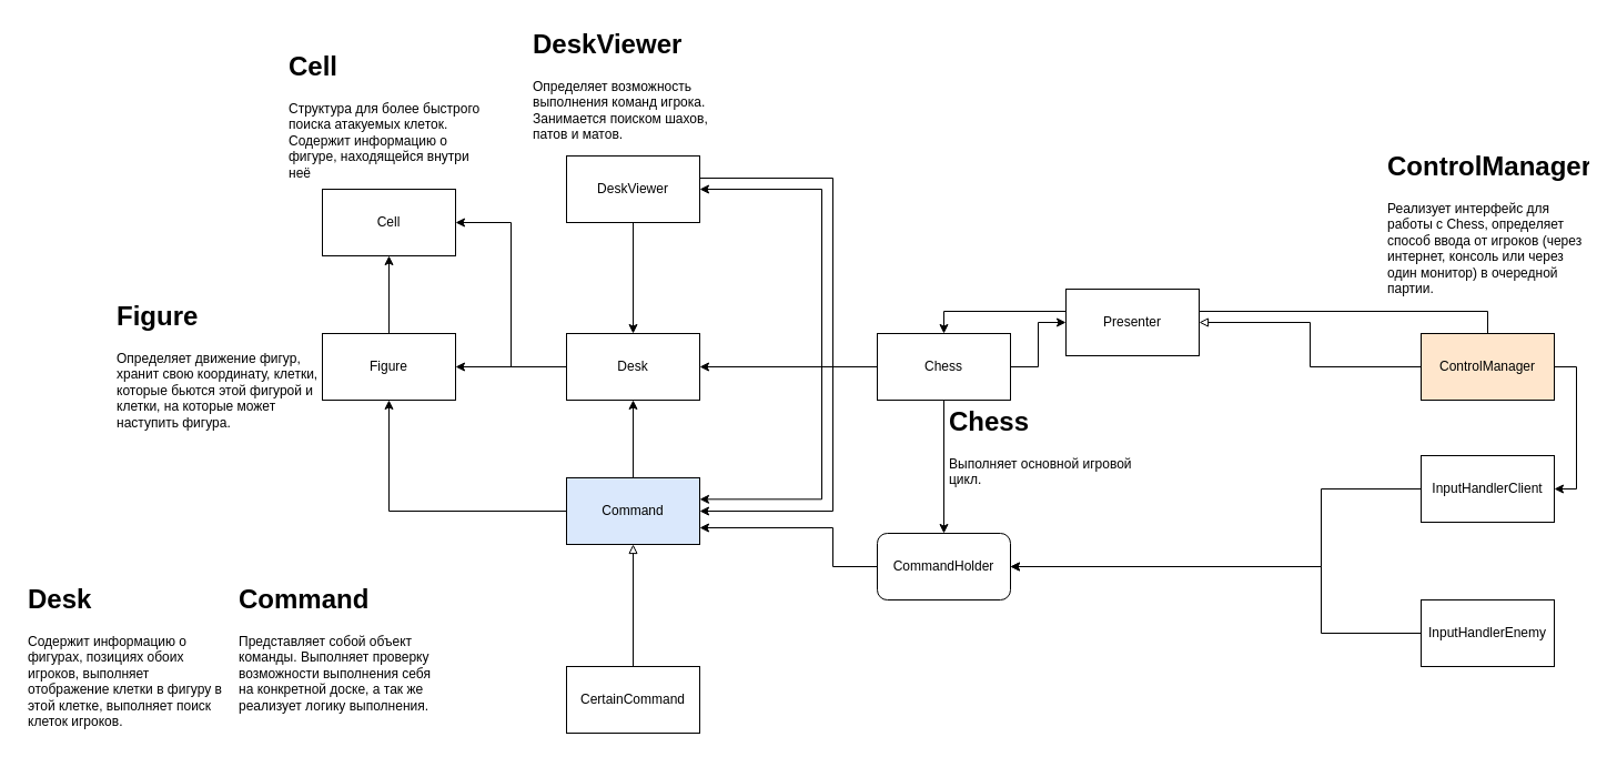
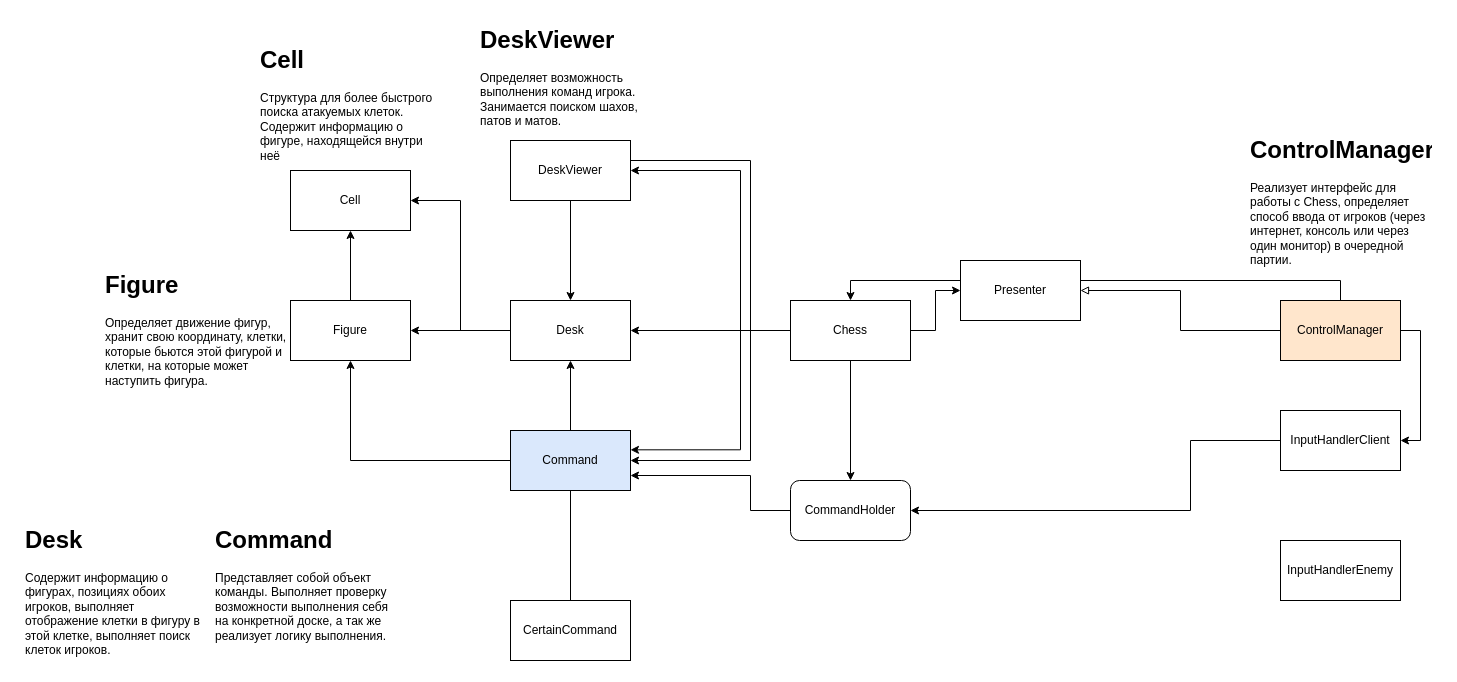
  <mxCell id="0" />
  <mxCell id="1" parent="0" />
  <mxCell id="2" style="edgeStyle=orthogonalEdgeStyle;rounded=0;orthogonalLoop=1;jettySize=auto;html=1;entryX=1;entryY=0.5;entryDx=0;entryDy=0;" parent="1" source="7" target="11" edge="1"><mxGeometry relative="1" as="geometry" /></mxCell>
  <mxCell id="3" style="edgeStyle=orthogonalEdgeStyle;rounded=0;orthogonalLoop=1;jettySize=auto;html=1;entryX=1;entryY=0.5;entryDx=0;entryDy=0;" parent="1" source="7" target="15" edge="1"><mxGeometry relative="1" as="geometry"><Array as="points"><mxPoint x="740" y="330" /><mxPoint x="740" y="170" /></Array></mxGeometry></mxCell>
  <mxCell id="4" style="edgeStyle=orthogonalEdgeStyle;rounded=0;orthogonalLoop=1;jettySize=auto;html=1;entryX=1;entryY=0.322;entryDx=0;entryDy=0;entryPerimeter=0;" parent="1" source="7" target="24" edge="1"><mxGeometry relative="1" as="geometry"><Array as="points"><mxPoint x="740" y="330" /><mxPoint x="740" y="450" /><mxPoint x="630" y="450" /></Array></mxGeometry></mxCell>
  <mxCell id="5" style="edgeStyle=orthogonalEdgeStyle;rounded=0;orthogonalLoop=1;jettySize=auto;html=1;entryX=0.5;entryY=0;entryDx=0;entryDy=0;" parent="1" source="7" target="26" edge="1"><mxGeometry relative="1" as="geometry"><mxPoint x="850" y="470" as="targetPoint" /></mxGeometry></mxCell>
  <mxCell id="6" style="edgeStyle=orthogonalEdgeStyle;rounded=0;orthogonalLoop=1;jettySize=auto;html=1;entryX=0;entryY=0.5;entryDx=0;entryDy=0;endArrow=classic;endFill=1;" edge="1" parent="1" source="7" target="38"><mxGeometry relative="1" as="geometry" /></mxCell>
  <mxCell id="7" value="Chess" style="rounded=0;whiteSpace=wrap;html=1;" parent="1" vertex="1"><mxGeometry x="790" y="300" width="120" height="60" as="geometry" /></mxCell>
- <mxCell id="8" value="&lt;h1&gt;Chess&lt;/h1&gt;&lt;div&gt;Выполняет основной игровой цикл.&lt;/div&gt;" style="text;html=1;strokeColor=none;fillColor=none;spacing=5;spacingTop=-20;whiteSpace=wrap;overflow=hidden;rounded=0;" parent="1" vertex="1"><mxGeometry x="850" y="360" width="190" height="100" as="geometry" /></mxCell>
  <mxCell id="9" style="edgeStyle=orthogonalEdgeStyle;rounded=0;orthogonalLoop=1;jettySize=auto;html=1;entryX=1;entryY=0.5;entryDx=0;entryDy=0;" parent="1" source="11" target="18" edge="1"><mxGeometry relative="1" as="geometry" /></mxCell>
  <mxCell id="10" style="edgeStyle=orthogonalEdgeStyle;rounded=0;orthogonalLoop=1;jettySize=auto;html=1;entryX=1;entryY=0.5;entryDx=0;entryDy=0;" parent="1" source="11" target="20" edge="1"><mxGeometry relative="1" as="geometry" /></mxCell>
  <mxCell id="11" value="Desk" style="rounded=0;whiteSpace=wrap;html=1;" parent="1" vertex="1"><mxGeometry x="510" y="300" width="120" height="60" as="geometry" /></mxCell>
  <mxCell id="12" value="&lt;h1&gt;Desk&lt;/h1&gt;&lt;div&gt;Содержит информацию о фигурах, позициях обоих игроков, выполняет отображение клетки в фигуру в этой клетке, выполняет поиск клеток игроков.&lt;/div&gt;" style="text;html=1;strokeColor=none;fillColor=none;spacing=5;spacingTop=-20;whiteSpace=wrap;overflow=hidden;rounded=0;" parent="1" vertex="1"><mxGeometry y="520" width="190" height="140" as="geometry" x="20" /></mxCell>
  <mxCell id="13" style="edgeStyle=orthogonalEdgeStyle;rounded=0;orthogonalLoop=1;jettySize=auto;html=1;entryX=0.5;entryY=0;entryDx=0;entryDy=0;" parent="1" source="15" target="11" edge="1"><mxGeometry relative="1" as="geometry" /></mxCell>
  <mxCell id="14" style="edgeStyle=orthogonalEdgeStyle;rounded=0;orthogonalLoop=1;jettySize=auto;html=1;entryX=1;entryY=0.5;entryDx=0;entryDy=0;" parent="1" source="15" target="24" edge="1"><mxGeometry relative="1" as="geometry"><mxPoint x="630" y="470" as="targetPoint" /><Array as="points"><mxPoint x="750" y="160" /><mxPoint x="750" y="460" /></Array></mxGeometry></mxCell>
  <mxCell id="15" value="DeskViewer" style="rounded=0;whiteSpace=wrap;html=1;" parent="1" vertex="1"><mxGeometry x="510" y="140" width="120" height="60" as="geometry" /></mxCell>
  <mxCell id="16" value="&lt;h1&gt;DeskViewer&lt;/h1&gt;&lt;div&gt;Определяет возможность выполнения команд игрока. Занимается поиском шахов, патов и матов.&lt;/div&gt;" style="text;html=1;strokeColor=none;fillColor=none;spacing=5;spacingTop=-20;whiteSpace=wrap;overflow=hidden;rounded=0;" parent="1" vertex="1"><mxGeometry x="475" y="20" width="190" height="120" as="geometry" /></mxCell>
  <mxCell id="17" style="edgeStyle=orthogonalEdgeStyle;rounded=0;orthogonalLoop=1;jettySize=auto;html=1;entryX=0.5;entryY=1;entryDx=0;entryDy=0;" parent="1" source="18" target="20" edge="1"><mxGeometry relative="1" as="geometry" /></mxCell>
  <mxCell id="18" value="Figure" style="rounded=0;whiteSpace=wrap;html=1;" parent="1" vertex="1"><mxGeometry x="290" y="300" width="120" height="60" as="geometry" /></mxCell>
  <mxCell id="19" value="&lt;h1&gt;Figure&lt;/h1&gt;&lt;div&gt;Определяет движение фигур, хранит свою координату, клетки, которые бьются этой фигурой и клетки, на которые может наступить фигура.&lt;/div&gt;" style="text;html=1;strokeColor=none;fillColor=none;spacing=5;spacingTop=-20;whiteSpace=wrap;overflow=hidden;rounded=0;" parent="1" vertex="1"><mxGeometry x="100" y="265" width="190" height="130" as="geometry" /></mxCell>
  <mxCell id="20" value="Cell" style="rounded=0;whiteSpace=wrap;html=1;" parent="1" vertex="1"><mxGeometry x="290" y="170" width="120" height="60" as="geometry" /></mxCell>
  <mxCell id="21" value="&lt;h1&gt;Cell&lt;/h1&gt;&lt;div&gt;Структура для более быстрого поиска атакуемых клеток. Содержит информацию о фигуре, находящейся внутри неё&lt;/div&gt;" style="text;html=1;strokeColor=none;fillColor=none;spacing=5;spacingTop=-20;whiteSpace=wrap;overflow=hidden;rounded=0;" parent="1" vertex="1"><mxGeometry x="255" y="40" width="190" height="130" as="geometry" /></mxCell>
  <mxCell id="22" style="edgeStyle=orthogonalEdgeStyle;rounded=0;orthogonalLoop=1;jettySize=auto;html=1;entryX=0.5;entryY=1;entryDx=0;entryDy=0;" parent="1" source="24" target="11" edge="1"><mxGeometry relative="1" as="geometry" /></mxCell>
  <mxCell id="23" style="edgeStyle=orthogonalEdgeStyle;rounded=0;orthogonalLoop=1;jettySize=auto;html=1;" parent="1" source="24" target="18" edge="1"><mxGeometry relative="1" as="geometry" /></mxCell>
  <mxCell id="24" value="Command" style="rounded=0;whiteSpace=wrap;html=1;fillColor=#dae8fc;" parent="1" vertex="1"><mxGeometry x="510" y="430" width="120" height="60" as="geometry" /></mxCell>
  <mxCell id="25" style="edgeStyle=orthogonalEdgeStyle;rounded=0;orthogonalLoop=1;jettySize=auto;html=1;entryX=1;entryY=0.75;entryDx=0;entryDy=0;" edge="1" parent="1" source="26" target="24"><mxGeometry relative="1" as="geometry"><Array as="points"><mxPoint x="750" y="510" /><mxPoint x="750" y="475" /></Array></mxGeometry></mxCell>
  <mxCell id="26" value="CommandHolder" style="whiteSpace=wrap;html=1;rounded=1;" parent="1" vertex="1"><mxGeometry x="790" y="480" width="120" height="60" as="geometry" /></mxCell>
  <mxCell id="27" value="&lt;h1&gt;Command&lt;/h1&gt;&lt;div&gt;Представляет собой объект команды. Выполняет проверку возможности выполнения себя на конкретной доске, а так же реализует логику выполнения.&lt;/div&gt;" style="text;html=1;strokeColor=none;fillColor=none;spacing=5;spacingTop=-20;whiteSpace=wrap;overflow=hidden;rounded=0;" parent="1" vertex="1"><mxGeometry x="210" y="520" width="190" height="140" as="geometry" /></mxCell>
- <mxCell id="28" style="edgeStyle=orthogonalEdgeStyle;rounded=0;orthogonalLoop=1;jettySize=auto;html=1;entryX=0.5;entryY=1;entryDx=0;entryDy=0;endArrow=block;endFill=0;" parent="1" source="29" target="24" edge="1"><mxGeometry relative="1" as="geometry" /></mxCell>
+ <mxCell id="28" style="edgeStyle=orthogonalEdgeStyle;rounded=0;orthogonalLoop=1;jettySize=auto;html=1;entryX=0.5;entryY=1;entryDx=0;entryDy=0;endArrow=none;endFill=0;" parent="1" source="29" target="24" edge="1"><mxGeometry relative="1" as="geometry" /></mxCell>
  <mxCell id="29" value="CertainCommand" style="rounded=0;whiteSpace=wrap;html=1;" parent="1" vertex="1"><mxGeometry x="510" y="600" width="120" height="60" as="geometry" /></mxCell>
  <mxCell id="30" style="edgeStyle=orthogonalEdgeStyle;rounded=0;orthogonalLoop=1;jettySize=auto;html=1;entryX=1;entryY=0.5;entryDx=0;entryDy=0;" edge="1" parent="1" source="33" target="35"><mxGeometry relative="1" as="geometry"><Array as="points"><mxPoint x="1420" y="330" /><mxPoint x="1420" y="440" /></Array></mxGeometry></mxCell>
  <mxCell id="31" style="edgeStyle=orthogonalEdgeStyle;rounded=0;orthogonalLoop=1;jettySize=auto;html=1;endArrow=block;endFill=0;" edge="1" parent="1" source="33" target="38"><mxGeometry relative="1" as="geometry" /></mxCell>
  <mxCell id="32" style="edgeStyle=orthogonalEdgeStyle;rounded=0;orthogonalLoop=1;jettySize=auto;html=1;entryX=0.5;entryY=0;entryDx=0;entryDy=0;endArrow=classic;endFill=1;" edge="1" parent="1" source="33" target="7"><mxGeometry relative="1" as="geometry"><Array as="points"><mxPoint x="1340" y="280" /><mxPoint x="850" y="280" /></Array></mxGeometry></mxCell>
  <mxCell id="33" value="ControlManager" style="rounded=0;whiteSpace=wrap;html=1;fillColor=#ffe6cc;" vertex="1" parent="1"><mxGeometry x="1280" y="300" width="120" height="60" as="geometry" /></mxCell>
  <mxCell id="34" style="edgeStyle=orthogonalEdgeStyle;rounded=0;orthogonalLoop=1;jettySize=auto;html=1;entryX=1;entryY=0.5;entryDx=0;entryDy=0;" edge="1" parent="1" source="35" target="26"><mxGeometry relative="1" as="geometry"><Array as="points"><mxPoint x="1190" y="440" /><mxPoint x="1190" y="510" /></Array></mxGeometry></mxCell>
  <mxCell id="35" value="InputHandlerClient" style="rounded=0;whiteSpace=wrap;html=1;" vertex="1" parent="1"><mxGeometry x="1280" y="410" width="120" height="60" as="geometry" /></mxCell>
- <mxCell id="36" style="edgeStyle=orthogonalEdgeStyle;rounded=0;orthogonalLoop=1;jettySize=auto;html=1;entryX=1;entryY=0.5;entryDx=0;entryDy=0;" edge="1" parent="1" source="37" target="26"><mxGeometry relative="1" as="geometry"><Array as="points"><mxPoint x="1190" y="570" /><mxPoint x="1190" y="510" /></Array></mxGeometry></mxCell>
  <mxCell id="37" value="InputHandlerEnemy" style="rounded=0;whiteSpace=wrap;html=1;" vertex="1" parent="1"><mxGeometry x="1280" y="540" width="120" height="60" as="geometry" /></mxCell>
  <mxCell id="38" value="Presenter" style="rounded=0;whiteSpace=wrap;html=1;" vertex="1" parent="1"><mxGeometry x="960" y="260" width="120" height="60" as="geometry" /></mxCell>
  <mxCell id="39" value="&lt;h1&gt;ControlManager&lt;/h1&gt;&lt;div&gt;Реализует интерфейс для работы с Chess, определяет способ ввода от игроков (через интернет, консоль или через один монитор) в очередной партии.&amp;nbsp;&lt;/div&gt;" style="text;html=1;strokeColor=none;fillColor=none;spacing=5;spacingTop=-20;whiteSpace=wrap;overflow=hidden;rounded=0;" vertex="1" parent="1"><mxGeometry x="1245" y="130" width="190" height="140" as="geometry" /></mxCell>
